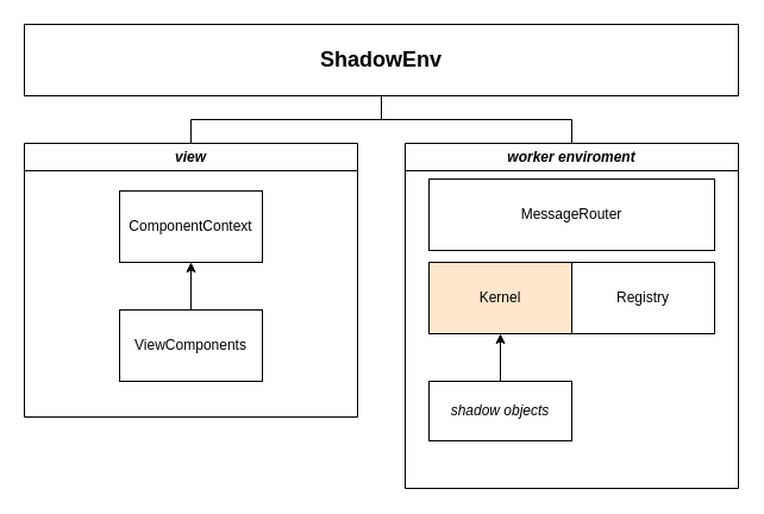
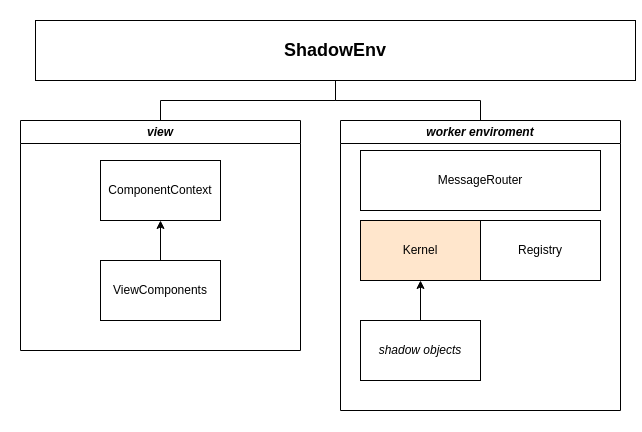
  <mxCell id="0" />
  <mxCell id="1" parent="0" />
- <mxCell id="2" value="ShadowEnv" style="rounded=0;whiteSpace=wrap;html=1;fontStyle=1;fontSize=18;" vertex="1" parent="1"><mxGeometry x="20" y="20" width="600" height="60" as="geometry" /></mxCell>
+ <mxCell id="2" value="ShadowEnv" style="rounded=0;whiteSpace=wrap;html=1;fontStyle=1;fontSize=18;" vertex="1" parent="1"><mxGeometry x="35" y="20" width="600" height="60" as="geometry" /></mxCell>
  <mxCell id="3" style="edgeStyle=orthogonalEdgeStyle;rounded=0;orthogonalLoop=1;jettySize=auto;html=1;entryX=0.5;entryY=1;entryDx=0;entryDy=0;endArrow=none;endFill=0;" edge="1" parent="1" source="4" target="2"><mxGeometry relative="1" as="geometry" /></mxCell>
  <mxCell id="4" value="&lt;i&gt;view&lt;/i&gt;" style="swimlane;whiteSpace=wrap;html=1;" vertex="1" parent="1"><mxGeometry x="20" y="120" width="280" height="230" as="geometry" /></mxCell>
  <mxCell id="5" value="ComponentContext" style="rounded=0;whiteSpace=wrap;html=1;" vertex="1" parent="4"><mxGeometry x="80" y="40" width="120" height="60" as="geometry" /></mxCell>
  <mxCell id="6" style="edgeStyle=orthogonalEdgeStyle;rounded=0;orthogonalLoop=1;jettySize=auto;html=1;entryX=0.5;entryY=1;entryDx=0;entryDy=0;" edge="1" parent="4" source="7" target="5"><mxGeometry relative="1" as="geometry" /></mxCell>
  <mxCell id="7" value="ViewComponents" style="rounded=0;whiteSpace=wrap;html=1;" vertex="1" parent="4"><mxGeometry x="80" y="140" width="120" height="60" as="geometry" /></mxCell>
  <mxCell id="8" style="edgeStyle=orthogonalEdgeStyle;rounded=0;orthogonalLoop=1;jettySize=auto;html=1;entryX=0.5;entryY=1;entryDx=0;entryDy=0;strokeColor=default;endArrow=none;endFill=0;" edge="1" parent="1" source="9" target="2"><mxGeometry relative="1" as="geometry" /></mxCell>
  <mxCell id="9" value="&lt;i&gt;worker enviroment&lt;/i&gt;" style="swimlane;whiteSpace=wrap;html=1;" vertex="1" parent="1"><mxGeometry x="340" y="120" width="280" height="290" as="geometry" /></mxCell>
  <mxCell id="10" value="MessageRouter" style="rounded=0;whiteSpace=wrap;html=1;" vertex="1" parent="9"><mxGeometry x="20" y="30" width="240" height="60" as="geometry" /></mxCell>
  <mxCell id="11" value="Kernel" style="rounded=0;whiteSpace=wrap;html=1;fillColor=#ffe6cc;" vertex="1" parent="9"><mxGeometry x="20" y="100" width="120" height="60" as="geometry" /></mxCell>
  <mxCell id="12" value="Registry" style="rounded=0;whiteSpace=wrap;html=1;" vertex="1" parent="9"><mxGeometry x="140" y="100" width="120" height="60" as="geometry" /></mxCell>
  <mxCell id="13" style="edgeStyle=orthogonalEdgeStyle;rounded=0;orthogonalLoop=1;jettySize=auto;html=1;entryX=0.5;entryY=1;entryDx=0;entryDy=0;" edge="1" parent="9" source="14" target="11"><mxGeometry relative="1" as="geometry" /></mxCell>
- <mxCell id="14" value="shadow objects" style="rounded=0;whiteSpace=wrap;html=1;fontStyle=2" vertex="1" parent="9"><mxGeometry x="20" y="200" width="120" height="50" as="geometry" /></mxCell>
+ <mxCell id="14" value="shadow objects" style="rounded=0;whiteSpace=wrap;html=1;fontStyle=2" vertex="1" parent="9"><mxGeometry x="20" y="200" width="120" height="60" as="geometry" /></mxCell>
